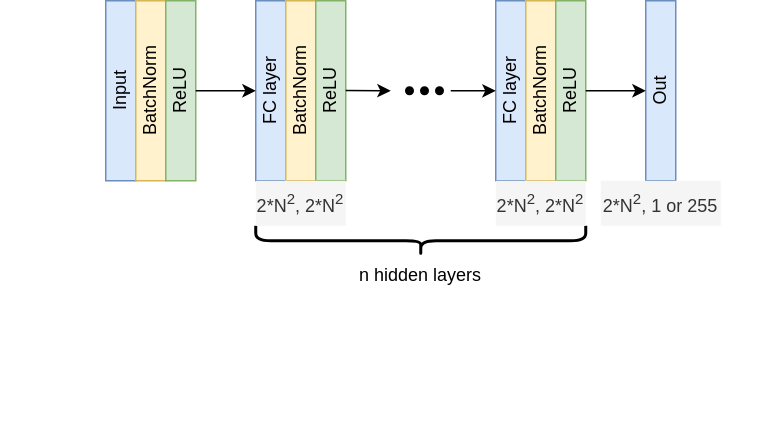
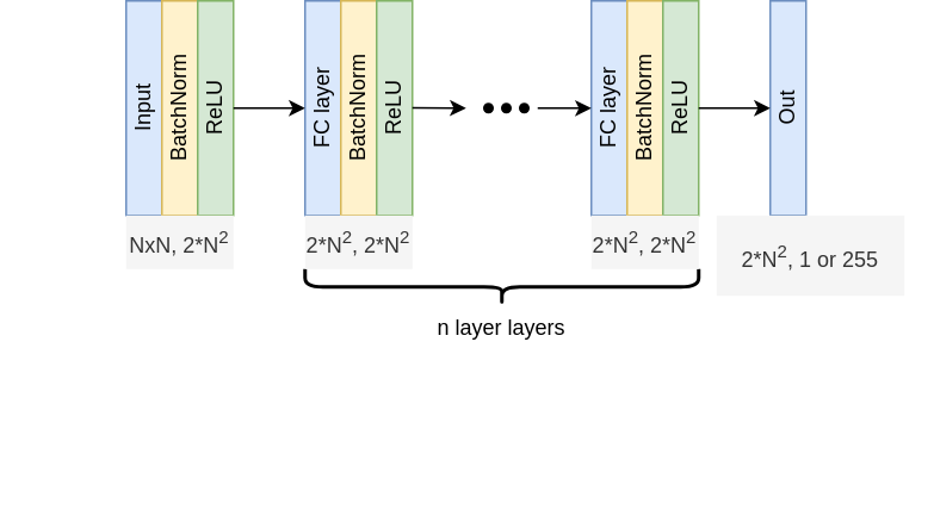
  <mxCell id="0" />
  <mxCell id="1" parent="0" />
  <mxCell id="2" value="Input" style="rounded=0;whiteSpace=wrap;html=1;direction=south;rotation=-90;fillColor=#dae8fc;strokeColor=#6c8ebf;" vertex="1" parent="1"><mxGeometry x="20" y="20" width="120" height="20" as="geometry" /></mxCell>
  <mxCell id="3" value="BatchNorm" style="rounded=0;whiteSpace=wrap;html=1;direction=south;rotation=-90;fillColor=#fff2cc;strokeColor=#d6b656;" vertex="1" parent="1"><mxGeometry x="40" y="20" width="120" height="20" as="geometry" /></mxCell>
  <mxCell id="4" value="ReLU" style="rounded=0;whiteSpace=wrap;html=1;direction=south;rotation=-90;fillColor=#d5e8d4;strokeColor=#82b366;" vertex="1" parent="1"><mxGeometry x="60" y="20" width="120" height="20" as="geometry" /></mxCell>
  <mxCell id="5" value="FC layer" style="rounded=0;whiteSpace=wrap;html=1;direction=south;rotation=-90;fillColor=#dae8fc;strokeColor=#6c8ebf;" vertex="1" parent="1"><mxGeometry x="120" y="20" width="120" height="20" as="geometry" /></mxCell>
  <mxCell id="6" value="Out" style="rounded=0;whiteSpace=wrap;html=1;direction=south;rotation=-90;fillColor=#dae8fc;strokeColor=#6c8ebf;" vertex="1" parent="1"><mxGeometry x="380" y="20" width="120" height="20" as="geometry" /></mxCell>
  <mxCell id="7" value="BatchNorm" style="rounded=0;whiteSpace=wrap;html=1;direction=south;rotation=-90;fillColor=#fff2cc;strokeColor=#d6b656;" vertex="1" parent="1"><mxGeometry x="140" y="20" width="120" height="20" as="geometry" /></mxCell>
  <mxCell id="8" value="ReLU" style="rounded=0;whiteSpace=wrap;html=1;direction=south;rotation=-90;fillColor=#d5e8d4;strokeColor=#82b366;" vertex="1" parent="1"><mxGeometry x="160" y="20" width="120" height="20" as="geometry" /></mxCell>
  <mxCell id="9" value="FC layer" style="rounded=0;whiteSpace=wrap;html=1;direction=south;rotation=-90;fillColor=#dae8fc;strokeColor=#6c8ebf;" vertex="1" parent="1"><mxGeometry x="280" y="20" width="120" height="20" as="geometry" /></mxCell>
  <mxCell id="10" value="BatchNorm" style="rounded=0;whiteSpace=wrap;html=1;direction=south;rotation=-90;fillColor=#fff2cc;strokeColor=#d6b656;" vertex="1" parent="1"><mxGeometry x="300" y="20" width="120" height="20" as="geometry" /></mxCell>
  <mxCell id="11" value="ReLU" style="rounded=0;whiteSpace=wrap;html=1;direction=south;rotation=-90;fillColor=#d5e8d4;strokeColor=#82b366;" vertex="1" parent="1"><mxGeometry x="320" y="20" width="120" height="20" as="geometry" /></mxCell>
  <mxCell id="12" value="" style="endArrow=classic;html=1;rounded=0;exitX=1;exitY=0.5;exitDx=0;exitDy=0;entryX=0;entryY=0.5;entryDx=0;entryDy=0;" edge="1" parent="1" source="4" target="5"><mxGeometry width="50" height="50" relative="1" as="geometry"><mxPoint x="200" y="30" as="sourcePoint" /><mxPoint x="250" y="-20" as="targetPoint" /></mxGeometry></mxCell>
  <mxCell id="13" value="" style="endArrow=classic;html=1;rounded=0;exitX=1;exitY=0.5;exitDx=0;exitDy=0;entryX=0;entryY=0.5;entryDx=0;entryDy=0;" edge="1" parent="1"><mxGeometry width="50" height="50" relative="1" as="geometry"><mxPoint x="390" y="30" as="sourcePoint" /><mxPoint x="430" y="30" as="targetPoint" /></mxGeometry></mxCell>
  <mxCell id="14" value="" style="ellipse;whiteSpace=wrap;html=1;fillColor=#000000;" vertex="1" parent="1"><mxGeometry x="270" y="27.5" width="5" height="5" as="geometry" /></mxCell>
  <mxCell id="15" value="" style="endArrow=classic;html=1;rounded=0;exitX=1;exitY=0.5;exitDx=0;exitDy=0;" edge="1" parent="1"><mxGeometry width="50" height="50" relative="1" as="geometry"><mxPoint x="230" y="29.8" as="sourcePoint" /><mxPoint x="260" y="30" as="targetPoint" /></mxGeometry></mxCell>
  <mxCell id="16" value="" style="ellipse;whiteSpace=wrap;html=1;fillColor=#000000;" vertex="1" parent="1"><mxGeometry x="280" y="27.5" width="5" height="5" as="geometry" /></mxCell>
  <mxCell id="17" value="" style="ellipse;whiteSpace=wrap;html=1;fillColor=#000000;" vertex="1" parent="1"><mxGeometry x="290" y="27.5" width="5" height="5" as="geometry" /></mxCell>
  <mxCell id="18" value="" style="endArrow=classic;html=1;rounded=0;" edge="1" parent="1"><mxGeometry width="50" height="50" relative="1" as="geometry"><mxPoint x="300" y="30" as="sourcePoint" /><mxPoint x="330" y="30.08" as="targetPoint" /></mxGeometry></mxCell>
- <mxCell id="20" value="2*N&lt;sup style=&quot;border-color: var(--border-color);&quot;&gt;2&lt;/sup&gt;, 1 or 255" style="text;html=1;strokeColor=none;fillColor=#f5f5f5;align=center;verticalAlign=middle;whiteSpace=wrap;rounded=0;fontColor=#333333;" vertex="1" parent="1"><mxGeometry x="400" y="90" width="80" height="30" as="geometry" /></mxCell>
+ <mxCell id="19" value="NxN, 2*N&lt;sup&gt;2&lt;/sup&gt;" style="text;html=1;strokeColor=none;fillColor=#f5f5f5;align=center;verticalAlign=middle;whiteSpace=wrap;rounded=0;fontColor=#333333;" vertex="1" parent="1"><mxGeometry x="70" y="90" width="60" height="30" as="geometry" /></mxCell>
+ <mxCell id="20" value="2*N&lt;sup style=&quot;border-color: var(--border-color);&quot;&gt;2&lt;/sup&gt;, 1 or 255" style="text;html=1;strokeColor=none;fillColor=#f5f5f5;align=center;verticalAlign=middle;whiteSpace=wrap;rounded=0;fontColor=#333333;" vertex="1" parent="1"><mxGeometry x="400" y="90" width="105" height="45" as="geometry" /></mxCell>
  <mxCell id="21" value="" style="shape=curlyBracket;whiteSpace=wrap;html=1;rounded=1;flipH=1;labelPosition=right;verticalLabelPosition=middle;align=left;verticalAlign=middle;rotation=90;size=0.5;strokeWidth=2;shadow=0;fillStyle=auto;" vertex="1" parent="1"><mxGeometry x="270" y="20" width="20" height="220" as="geometry" /></mxCell>
- <mxCell id="22" value="n hidden layers" style="text;html=1;strokeColor=none;fillColor=none;align=center;verticalAlign=middle;whiteSpace=wrap;rounded=0;" vertex="1" parent="1"><mxGeometry x="231.25" y="137.5" width="97.5" height="30" as="geometry" /></mxCell>
+ <mxCell id="22" value="n layer layers" style="text;html=1;strokeColor=none;fillColor=none;align=center;verticalAlign=middle;whiteSpace=wrap;rounded=0;" vertex="1" parent="1"><mxGeometry x="231.25" y="137.5" width="97.5" height="30" as="geometry" /></mxCell>
  <mxCell id="23" value="2*N&lt;sup style=&quot;border-color: var(--border-color);&quot;&gt;2&lt;/sup&gt;, 2*N&lt;sup&gt;2&lt;/sup&gt;" style="text;html=1;strokeColor=none;fillColor=#f5f5f5;align=center;verticalAlign=middle;whiteSpace=wrap;rounded=0;fontColor=#333333;" vertex="1" parent="1"><mxGeometry x="170" y="90" width="60" height="30" as="geometry" /></mxCell>
  <mxCell id="24" value="2*N&lt;sup style=&quot;border-color: var(--border-color);&quot;&gt;2&lt;/sup&gt;, 2*N&lt;sup&gt;2&lt;/sup&gt;" style="text;html=1;strokeColor=none;fillColor=#f5f5f5;align=center;verticalAlign=middle;whiteSpace=wrap;rounded=0;fontColor=#333333;" vertex="1" parent="1"><mxGeometry x="330" y="90" width="60" height="30" as="geometry" /></mxCell>
